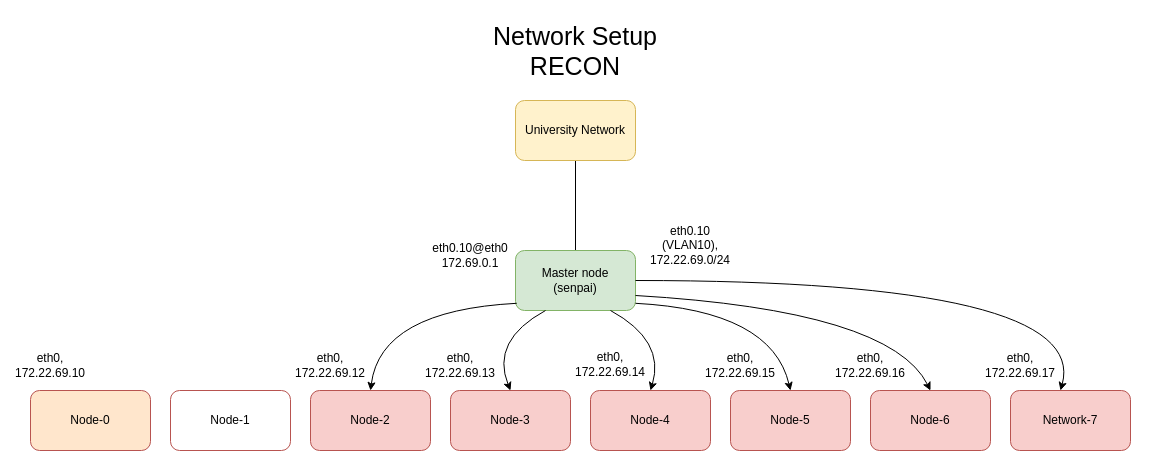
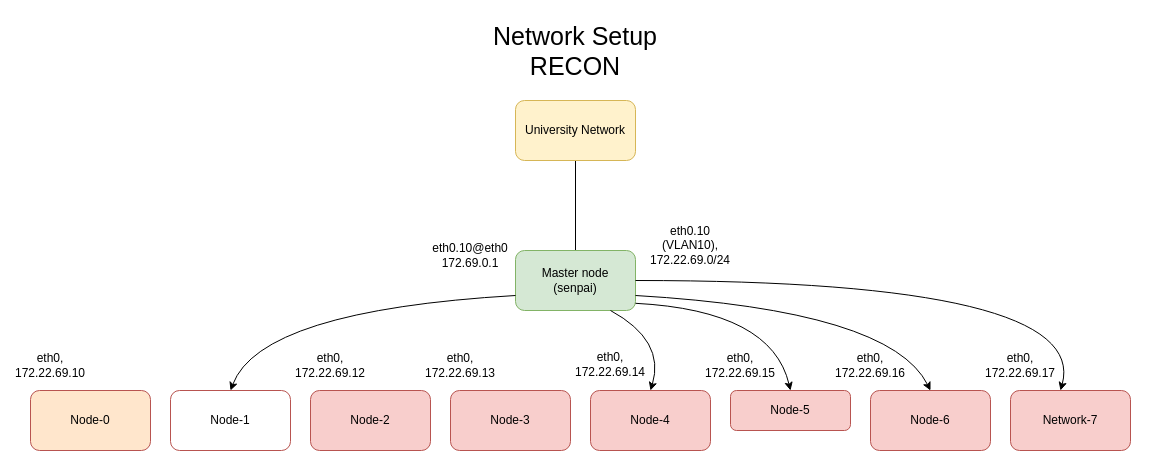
  <mxCell id="0" />
  <mxCell id="1" parent="0" />
  <mxCell id="2" style="edgeStyle=orthogonalEdgeStyle;rounded=0;orthogonalLoop=1;jettySize=auto;html=1;endArrow=none;" parent="1" source="3" target="4" edge="1"><mxGeometry relative="1" as="geometry" /></mxCell>
  <mxCell id="3" value="University Network" style="rounded=1;whiteSpace=wrap;html=1;fillColor=#fff2cc;strokeColor=#d6b656;" parent="1" vertex="1"><mxGeometry x="515" y="100" width="120" height="60" as="geometry" /></mxCell>
  <mxCell id="4" value="Master node&lt;br&gt;(senpai)" style="rounded=1;whiteSpace=wrap;html=1;fillColor=#d5e8d4;strokeColor=#82b366;" parent="1" vertex="1"><mxGeometry x="515" y="250" width="120" height="60" as="geometry" /></mxCell>
  <mxCell id="5" value="Node-0" style="rounded=1;whiteSpace=wrap;html=1;fillColor=#ffe6cc;strokeColor=#b85450;" parent="1" vertex="1"><mxGeometry x="30" y="390" width="120" height="60" as="geometry" /></mxCell>
  <mxCell id="6" value="Node-1" style="rounded=1;whiteSpace=wrap;html=1;fillColor=#ffffff;strokeColor=#b85450;" parent="1" vertex="1"><mxGeometry x="170" y="390" width="120" height="60" as="geometry" /></mxCell>
  <mxCell id="7" value="Node-2" style="rounded=1;whiteSpace=wrap;html=1;fillColor=#f8cecc;strokeColor=#b85450;" parent="1" vertex="1"><mxGeometry x="310" y="390" width="120" height="60" as="geometry" /></mxCell>
  <mxCell id="8" value="Node-3" style="rounded=1;whiteSpace=wrap;html=1;fillColor=#f8cecc;strokeColor=#b85450;" parent="1" vertex="1"><mxGeometry x="450" y="390" width="120" height="60" as="geometry" /></mxCell>
  <mxCell id="9" value="Node-4" style="rounded=1;whiteSpace=wrap;html=1;fillColor=#f8cecc;strokeColor=#b85450;" parent="1" vertex="1"><mxGeometry x="590" y="390" width="120" height="60" as="geometry" /></mxCell>
- <mxCell id="10" value="Node-5" style="rounded=1;whiteSpace=wrap;html=1;fillColor=#f8cecc;strokeColor=#b85450;" parent="1" vertex="1"><mxGeometry x="730" y="390" width="120" height="60" as="geometry" /></mxCell>
+ <mxCell id="10" value="Node-5" style="rounded=1;whiteSpace=wrap;html=1;fillColor=#f8cecc;strokeColor=#b85450;" parent="1" vertex="1"><mxGeometry x="730" y="390" width="120" height="40" as="geometry" /></mxCell>
  <mxCell id="11" value="Node-6" style="rounded=1;whiteSpace=wrap;html=1;fillColor=#f8cecc;strokeColor=#b85450;" parent="1" vertex="1"><mxGeometry x="870" y="390" width="120" height="60" as="geometry" /></mxCell>
  <mxCell id="12" value="Network-7" style="rounded=1;whiteSpace=wrap;html=1;fillColor=#f8cecc;strokeColor=#b85450;" parent="1" vertex="1"><mxGeometry x="1010" y="390" width="120" height="60" as="geometry" /></mxCell>
  <mxCell id="13" value="" style="curved=1;endArrow=classic;html=1;rounded=0;exitX=0;exitY=0.5;exitDx=0;exitDy=0;entryX=0.5;entryY=0;entryDx=0;entryDy=0;" parent="1" edge="1"><mxGeometry width="50" height="50" relative="1" as="geometry"><mxPoint x="635" y="280" as="sourcePoint" /><mxPoint x="1060" y="390" as="targetPoint" /><Array as="points"><mxPoint x="1090" y="280" /></Array></mxGeometry></mxCell>
+ <mxCell id="14" value="" style="curved=1;endArrow=classic;html=1;rounded=0;exitX=0;exitY=0.75;exitDx=0;exitDy=0;entryX=0.5;entryY=0;entryDx=0;entryDy=0;" parent="1" source="4" target="6" edge="1"><mxGeometry width="50" height="50" relative="1" as="geometry"><mxPoint x="525" y="530" as="sourcePoint" /><mxPoint x="100" y="640" as="targetPoint" /><Array as="points"><mxPoint x="260" y="310" /></Array></mxGeometry></mxCell>
  <mxCell id="15" value="" style="curved=1;endArrow=classic;html=1;rounded=0;exitX=0;exitY=0.75;exitDx=0;exitDy=0;entryX=0.5;entryY=0;entryDx=0;entryDy=0;" parent="1" target="11" edge="1"><mxGeometry width="50" height="50" relative="1" as="geometry"><mxPoint x="635" y="295" as="sourcePoint" /><mxPoint x="920" y="390" as="targetPoint" /><Array as="points"><mxPoint x="890" y="310" /></Array></mxGeometry></mxCell>
- <mxCell id="16" value="" style="curved=1;endArrow=classic;html=1;rounded=0;exitX=0.01;exitY=0.88;exitDx=0;exitDy=0;entryX=0.5;entryY=0;entryDx=0;entryDy=0;exitPerimeter=0;" parent="1" source="4" target="7" edge="1"><mxGeometry width="50" height="50" relative="1" as="geometry"><mxPoint x="525" y="350" as="sourcePoint" /><mxPoint x="240" y="445" as="targetPoint" /><Array as="points"><mxPoint x="380" y="310" /></Array></mxGeometry></mxCell>
  <mxCell id="17" value="" style="curved=1;endArrow=classic;html=1;rounded=0;exitX=0.01;exitY=0.88;exitDx=0;exitDy=0;entryX=0.5;entryY=0;entryDx=0;entryDy=0;exitPerimeter=0;" parent="1" target="10" edge="1"><mxGeometry width="50" height="50" relative="1" as="geometry"><mxPoint x="635" y="302.8" as="sourcePoint" /><mxPoint x="781.2" y="390" as="targetPoint" /><Array as="points"><mxPoint x="771.2" y="310" /></Array></mxGeometry></mxCell>
- <mxCell id="18" value="" style="curved=1;endArrow=classic;html=1;rounded=0;entryX=0.5;entryY=0;entryDx=0;entryDy=0;exitX=0.25;exitY=1;exitDx=0;exitDy=0;" parent="1" source="4" target="8" edge="1"><mxGeometry width="50" height="50" relative="1" as="geometry"><mxPoint x="575" y="490" as="sourcePoint" /><mxPoint x="415" y="560" as="targetPoint" /><Array as="points"><mxPoint x="490" y="340" /></Array></mxGeometry></mxCell>
  <mxCell id="19" value="" style="curved=1;endArrow=classic;html=1;rounded=0;entryX=0.5;entryY=0;entryDx=0;entryDy=0;exitX=0.25;exitY=1;exitDx=0;exitDy=0;" parent="1" target="9" edge="1"><mxGeometry width="50" height="50" relative="1" as="geometry"><mxPoint x="610" y="310" as="sourcePoint" /><mxPoint x="645" y="390" as="targetPoint" /><Array as="points"><mxPoint x="665" y="340" /></Array></mxGeometry></mxCell>
  <mxCell id="20" value="eth0.10 (VLAN10), 172.22.69.0/24" style="text;html=1;strokeColor=none;fillColor=none;align=center;verticalAlign=middle;whiteSpace=wrap;rounded=0;" parent="1" vertex="1"><mxGeometry x="660" y="230" width="60" height="30" as="geometry" /></mxCell>
  <mxCell id="21" value="eth0.10@eth0&lt;br&gt;172.69.0.1" style="text;html=1;strokeColor=none;fillColor=none;align=center;verticalAlign=middle;whiteSpace=wrap;rounded=0;" parent="1" vertex="1"><mxGeometry x="440" y="240" width="60" height="30" as="geometry" /></mxCell>
  <mxCell id="22" value="eth0, 172.22.69.10" style="text;html=1;strokeColor=none;fillColor=none;align=center;verticalAlign=middle;whiteSpace=wrap;rounded=0;" parent="1" vertex="1"><mxGeometry x="20" y="350" width="60" height="30" as="geometry" /></mxCell>
  <mxCell id="23" value="eth0, 172.22.69.12" style="text;html=1;strokeColor=none;fillColor=none;align=center;verticalAlign=middle;whiteSpace=wrap;rounded=0;" parent="1" vertex="1"><mxGeometry x="300" y="350" width="60" height="30" as="geometry" /></mxCell>
  <mxCell id="24" value="eth0, 172.22.69.13" style="text;html=1;strokeColor=none;fillColor=none;align=center;verticalAlign=middle;whiteSpace=wrap;rounded=0;" parent="1" vertex="1"><mxGeometry x="430" y="350" width="60" height="30" as="geometry" /></mxCell>
  <mxCell id="25" value="eth0, 172.22.69.14" style="text;html=1;strokeColor=none;fillColor=none;align=center;verticalAlign=middle;whiteSpace=wrap;rounded=0;" parent="1" vertex="1"><mxGeometry x="580" y="349" width="60" height="30" as="geometry" /></mxCell>
  <mxCell id="26" value="eth0, 172.22.69.15" style="text;html=1;strokeColor=none;fillColor=none;align=center;verticalAlign=middle;whiteSpace=wrap;rounded=0;" parent="1" vertex="1"><mxGeometry x="710" y="350" width="60" height="30" as="geometry" /></mxCell>
  <mxCell id="27" value="eth0, 172.22.69.16" style="text;html=1;strokeColor=none;fillColor=none;align=center;verticalAlign=middle;whiteSpace=wrap;rounded=0;" parent="1" vertex="1"><mxGeometry x="840" y="350" width="60" height="30" as="geometry" /></mxCell>
  <mxCell id="28" value="eth0, 172.22.69.17" style="text;html=1;strokeColor=none;fillColor=none;align=center;verticalAlign=middle;whiteSpace=wrap;rounded=0;" parent="1" vertex="1"><mxGeometry x="990" y="350" width="60" height="30" as="geometry" /></mxCell>
  <mxCell id="29" value="&lt;font style=&quot;font-size: 25px&quot;&gt;Network Setup&lt;br&gt;RECON&lt;/font&gt;" style="text;html=1;strokeColor=none;fillColor=none;align=center;verticalAlign=middle;whiteSpace=wrap;rounded=0;" parent="1" vertex="1"><mxGeometry x="460" y="20" width="230" height="60" as="geometry" /></mxCell>
